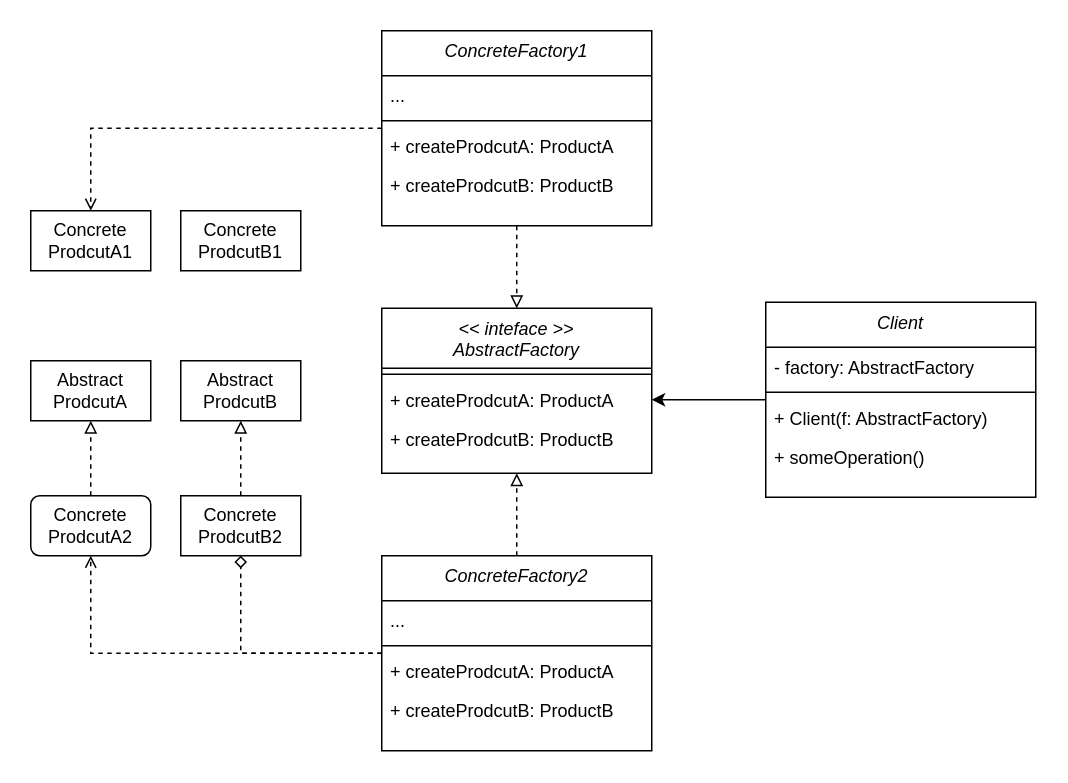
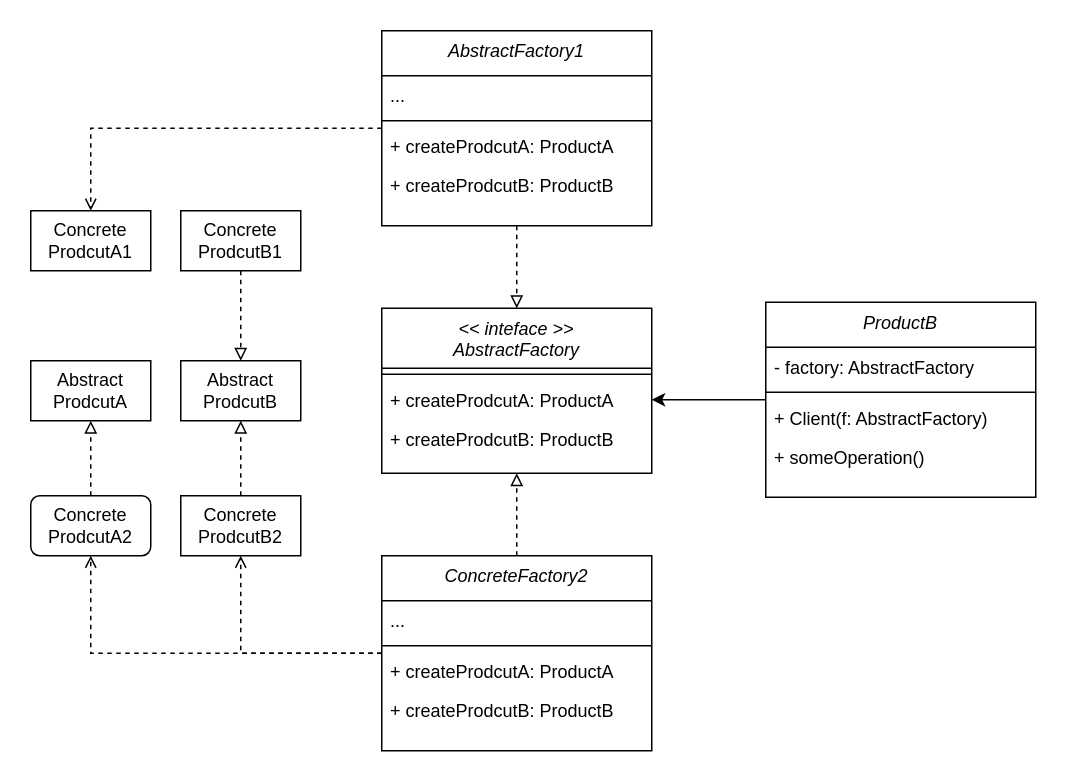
  <mxCell id="0" />
  <mxCell id="1" parent="0" />
  <mxCell id="2" value="&lt;&lt; inteface &gt;&gt;&#10;AbstractFactory" style="swimlane;fontStyle=2;align=center;verticalAlign=top;childLayout=stackLayout;horizontal=1;startSize=40;horizontalStack=0;resizeParent=1;resizeLast=0;collapsible=1;marginBottom=0;rounded=0;shadow=0;strokeWidth=1;swimlaneLine=1;" parent="1" vertex="1"><mxGeometry x="254" y="205" width="180" height="110" as="geometry"><mxRectangle x="230" y="140" width="160" height="26" as="alternateBounds" /></mxGeometry></mxCell>
  <mxCell id="3" value="" style="line;html=1;strokeWidth=1;align=left;verticalAlign=middle;spacingTop=-1;spacingLeft=3;spacingRight=3;rotatable=0;labelPosition=right;points=[];portConstraint=eastwest;" parent="2" vertex="1"><mxGeometry y="40" width="180" height="8" as="geometry" /></mxCell>
  <mxCell id="4" value="+ createProdcutA: ProductA" style="text;align=left;verticalAlign=top;spacingLeft=4;spacingRight=4;overflow=hidden;rotatable=0;points=[[0,0.5],[1,0.5]];portConstraint=eastwest;" parent="2" vertex="1"><mxGeometry y="48" width="180" height="26" as="geometry" /></mxCell>
  <mxCell id="5" value="+ createProdcutB: ProductB" style="text;align=left;verticalAlign=top;spacingLeft=4;spacingRight=4;overflow=hidden;rotatable=0;points=[[0,0.5],[1,0.5]];portConstraint=eastwest;" vertex="1" parent="2"><mxGeometry y="74" width="180" height="26" as="geometry" /></mxCell>
  <mxCell id="6" value="Abstract&lt;br&gt;ProdcutA" style="rounded=0;whiteSpace=wrap;html=1;" vertex="1" parent="1"><mxGeometry x="20" y="240" width="80" height="40" as="geometry" /></mxCell>
  <mxCell id="7" value="Abstract&lt;br&gt;ProdcutB" style="rounded=0;whiteSpace=wrap;html=1;" vertex="1" parent="1"><mxGeometry x="120" y="240" width="80" height="40" as="geometry" /></mxCell>
  <mxCell id="8" value="Concrete&lt;br&gt;ProdcutA1" style="rounded=0;whiteSpace=wrap;html=1;" vertex="1" parent="1"><mxGeometry x="20" y="140" width="80" height="40" as="geometry" /></mxCell>
  <mxCell id="9" style="edgeStyle=orthogonalEdgeStyle;rounded=0;orthogonalLoop=1;jettySize=auto;html=1;entryX=0.5;entryY=1;entryDx=0;entryDy=0;dashed=1;startArrow=none;startFill=0;endArrow=block;endFill=0;" edge="1" parent="1" source="10" target="6"><mxGeometry relative="1" as="geometry" /></mxCell>
  <mxCell id="10" value="Concrete&lt;br&gt;ProdcutA2" style="whiteSpace=wrap;html=1;rounded=1;" vertex="1" parent="1"><mxGeometry x="20" y="330" width="80" height="40" as="geometry" /></mxCell>
+ <mxCell id="11" style="edgeStyle=orthogonalEdgeStyle;rounded=0;orthogonalLoop=1;jettySize=auto;html=1;entryX=0.5;entryY=0;entryDx=0;entryDy=0;dashed=1;startArrow=none;startFill=0;endArrow=block;endFill=0;" edge="1" parent="1" source="12" target="7"><mxGeometry relative="1" as="geometry" /></mxCell>
  <mxCell id="12" value="Concrete&lt;br&gt;ProdcutB1" style="rounded=0;whiteSpace=wrap;html=1;" vertex="1" parent="1"><mxGeometry x="120" y="140" width="80" height="40" as="geometry" /></mxCell>
  <mxCell id="13" style="edgeStyle=orthogonalEdgeStyle;rounded=0;orthogonalLoop=1;jettySize=auto;html=1;entryX=0.5;entryY=1;entryDx=0;entryDy=0;dashed=1;startArrow=none;startFill=0;endArrow=block;endFill=0;" edge="1" parent="1" source="14" target="7"><mxGeometry relative="1" as="geometry" /></mxCell>
  <mxCell id="14" value="Concrete&lt;br&gt;ProdcutB2" style="rounded=0;whiteSpace=wrap;html=1;" vertex="1" parent="1"><mxGeometry x="120" y="330" width="80" height="40" as="geometry" /></mxCell>
  <mxCell id="15" style="edgeStyle=orthogonalEdgeStyle;rounded=0;orthogonalLoop=1;jettySize=auto;html=1;entryX=0.5;entryY=0;entryDx=0;entryDy=0;dashed=1;startArrow=none;startFill=0;endArrow=open;endFill=0;" edge="1" parent="1" source="17" target="8"><mxGeometry relative="1" as="geometry"><Array as="points"><mxPoint x="60" y="85" /></Array></mxGeometry></mxCell>
  <mxCell id="16" style="edgeStyle=orthogonalEdgeStyle;rounded=0;orthogonalLoop=1;jettySize=auto;html=1;dashed=1;startArrow=none;startFill=0;endArrow=block;endFill=0;" edge="1" parent="1" source="17" target="2"><mxGeometry relative="1" as="geometry" /></mxCell>
- <mxCell id="17" value="ConcreteFactory1" style="swimlane;fontStyle=2;align=center;verticalAlign=top;childLayout=stackLayout;horizontal=1;startSize=30;horizontalStack=0;resizeParent=1;resizeLast=0;collapsible=1;marginBottom=0;rounded=0;shadow=0;strokeWidth=1;swimlaneLine=1;" vertex="1" parent="1"><mxGeometry x="254" y="20" width="180" height="130" as="geometry"><mxRectangle x="230" y="140" width="160" height="26" as="alternateBounds" /></mxGeometry></mxCell>
+ <mxCell id="17" value="AbstractFactory1" style="swimlane;fontStyle=2;align=center;verticalAlign=top;childLayout=stackLayout;horizontal=1;startSize=30;horizontalStack=0;resizeParent=1;resizeLast=0;collapsible=1;marginBottom=0;rounded=0;shadow=0;strokeWidth=1;swimlaneLine=1;" vertex="1" parent="1"><mxGeometry x="254" y="20" width="180" height="130" as="geometry"><mxRectangle x="230" y="140" width="160" height="26" as="alternateBounds" /></mxGeometry></mxCell>
  <mxCell id="18" value="..." style="text;align=left;verticalAlign=top;spacingLeft=4;spacingRight=4;overflow=hidden;rotatable=0;points=[[0,0.5],[1,0.5]];portConstraint=eastwest;" vertex="1" parent="17"><mxGeometry y="30" width="180" height="26" as="geometry" /></mxCell>
  <mxCell id="19" value="" style="line;html=1;strokeWidth=1;align=left;verticalAlign=middle;spacingTop=-1;spacingLeft=3;spacingRight=3;rotatable=0;labelPosition=right;points=[];portConstraint=eastwest;" vertex="1" parent="17"><mxGeometry y="56" width="180" height="8" as="geometry" /></mxCell>
  <mxCell id="20" value="+ createProdcutA: ProductA" style="text;align=left;verticalAlign=top;spacingLeft=4;spacingRight=4;overflow=hidden;rotatable=0;points=[[0,0.5],[1,0.5]];portConstraint=eastwest;" vertex="1" parent="17"><mxGeometry y="64" width="180" height="26" as="geometry" /></mxCell>
  <mxCell id="21" value="+ createProdcutB: ProductB" style="text;align=left;verticalAlign=top;spacingLeft=4;spacingRight=4;overflow=hidden;rotatable=0;points=[[0,0.5],[1,0.5]];portConstraint=eastwest;" vertex="1" parent="17"><mxGeometry y="90" width="180" height="26" as="geometry" /></mxCell>
  <mxCell id="22" style="edgeStyle=orthogonalEdgeStyle;rounded=0;orthogonalLoop=1;jettySize=auto;html=1;entryX=0.5;entryY=1;entryDx=0;entryDy=0;dashed=1;startArrow=none;startFill=0;endArrow=open;endFill=0;" edge="1" parent="1" source="25" target="10"><mxGeometry relative="1" as="geometry" /></mxCell>
- <mxCell id="23" style="edgeStyle=orthogonalEdgeStyle;rounded=0;orthogonalLoop=1;jettySize=auto;html=1;dashed=1;startArrow=none;startFill=0;endArrow=diamond;endFill=0;" edge="1" parent="1" source="25" target="14"><mxGeometry relative="1" as="geometry"><Array as="points"><mxPoint x="160" y="435" /></Array></mxGeometry></mxCell>
+ <mxCell id="23" style="edgeStyle=orthogonalEdgeStyle;rounded=0;orthogonalLoop=1;jettySize=auto;html=1;dashed=1;startArrow=none;startFill=0;endArrow=open;endFill=0;" edge="1" parent="1" source="25" target="14"><mxGeometry relative="1" as="geometry"><Array as="points"><mxPoint x="160" y="435" /></Array></mxGeometry></mxCell>
  <mxCell id="24" style="edgeStyle=orthogonalEdgeStyle;rounded=0;orthogonalLoop=1;jettySize=auto;html=1;entryX=0.5;entryY=1;entryDx=0;entryDy=0;dashed=1;startArrow=none;startFill=0;endArrow=block;endFill=0;" edge="1" parent="1" source="25" target="2"><mxGeometry relative="1" as="geometry" /></mxCell>
  <mxCell id="25" value="ConcreteFactory2" style="swimlane;fontStyle=2;align=center;verticalAlign=top;childLayout=stackLayout;horizontal=1;startSize=30;horizontalStack=0;resizeParent=1;resizeLast=0;collapsible=1;marginBottom=0;rounded=0;shadow=0;strokeWidth=1;swimlaneLine=1;" vertex="1" parent="1"><mxGeometry x="254" y="370" width="180" height="130" as="geometry"><mxRectangle x="230" y="140" width="160" height="26" as="alternateBounds" /></mxGeometry></mxCell>
  <mxCell id="26" value="..." style="text;align=left;verticalAlign=top;spacingLeft=4;spacingRight=4;overflow=hidden;rotatable=0;points=[[0,0.5],[1,0.5]];portConstraint=eastwest;" vertex="1" parent="25"><mxGeometry y="30" width="180" height="26" as="geometry" /></mxCell>
  <mxCell id="27" value="" style="line;html=1;strokeWidth=1;align=left;verticalAlign=middle;spacingTop=-1;spacingLeft=3;spacingRight=3;rotatable=0;labelPosition=right;points=[];portConstraint=eastwest;" vertex="1" parent="25"><mxGeometry y="56" width="180" height="8" as="geometry" /></mxCell>
  <mxCell id="28" value="+ createProdcutA: ProductA" style="text;align=left;verticalAlign=top;spacingLeft=4;spacingRight=4;overflow=hidden;rotatable=0;points=[[0,0.5],[1,0.5]];portConstraint=eastwest;" vertex="1" parent="25"><mxGeometry y="64" width="180" height="26" as="geometry" /></mxCell>
  <mxCell id="29" value="+ createProdcutB: ProductB" style="text;align=left;verticalAlign=top;spacingLeft=4;spacingRight=4;overflow=hidden;rotatable=0;points=[[0,0.5],[1,0.5]];portConstraint=eastwest;" vertex="1" parent="25"><mxGeometry y="90" width="180" height="26" as="geometry" /></mxCell>
  <mxCell id="30" style="edgeStyle=orthogonalEdgeStyle;rounded=0;orthogonalLoop=1;jettySize=auto;html=1;entryX=1;entryY=0.5;entryDx=0;entryDy=0;startArrow=none;startFill=0;endArrow=classic;endFill=1;" edge="1" parent="1" source="31" target="4"><mxGeometry relative="1" as="geometry" /></mxCell>
- <mxCell id="31" value="Client" style="swimlane;fontStyle=2;align=center;verticalAlign=top;childLayout=stackLayout;horizontal=1;startSize=30;horizontalStack=0;resizeParent=1;resizeLast=0;collapsible=1;marginBottom=0;rounded=0;shadow=0;strokeWidth=1;swimlaneLine=1;" vertex="1" parent="1"><mxGeometry x="510" y="201" width="180" height="130" as="geometry"><mxRectangle x="230" y="140" width="160" height="26" as="alternateBounds" /></mxGeometry></mxCell>
+ <mxCell id="31" value="ProductB" style="swimlane;fontStyle=2;align=center;verticalAlign=top;childLayout=stackLayout;horizontal=1;startSize=30;horizontalStack=0;resizeParent=1;resizeLast=0;collapsible=1;marginBottom=0;rounded=0;shadow=0;strokeWidth=1;swimlaneLine=1;" vertex="1" parent="1"><mxGeometry x="510" y="201" width="180" height="130" as="geometry"><mxRectangle x="230" y="140" width="160" height="26" as="alternateBounds" /></mxGeometry></mxCell>
  <mxCell id="32" value="- factory: AbstractFactory" style="text;align=left;verticalAlign=top;spacingLeft=4;spacingRight=4;overflow=hidden;rotatable=0;points=[[0,0.5],[1,0.5]];portConstraint=eastwest;" vertex="1" parent="31"><mxGeometry y="30" width="180" height="26" as="geometry" /></mxCell>
  <mxCell id="33" value="" style="line;html=1;strokeWidth=1;align=left;verticalAlign=middle;spacingTop=-1;spacingLeft=3;spacingRight=3;rotatable=0;labelPosition=right;points=[];portConstraint=eastwest;" vertex="1" parent="31"><mxGeometry y="56" width="180" height="8" as="geometry" /></mxCell>
  <mxCell id="34" value="+ Client(f: AbstractFactory)" style="text;align=left;verticalAlign=top;spacingLeft=4;spacingRight=4;overflow=hidden;rotatable=0;points=[[0,0.5],[1,0.5]];portConstraint=eastwest;" vertex="1" parent="31"><mxGeometry y="64" width="180" height="26" as="geometry" /></mxCell>
  <mxCell id="35" value="+ someOperation()" style="text;align=left;verticalAlign=top;spacingLeft=4;spacingRight=4;overflow=hidden;rotatable=0;points=[[0,0.5],[1,0.5]];portConstraint=eastwest;" vertex="1" parent="31"><mxGeometry y="90" width="180" height="26" as="geometry" /></mxCell>
